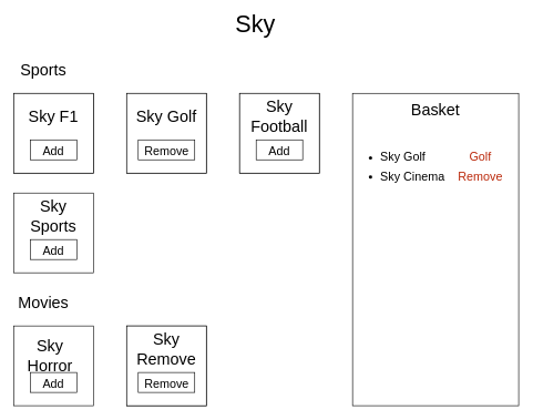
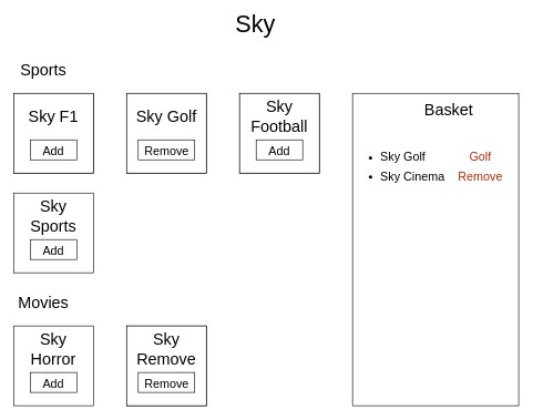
  <mxCell id="0" />
  <mxCell id="1" parent="0" />
  <mxCell id="2" value="&lt;font style=&quot;font-size: 36px;&quot;&gt;Sky&lt;/font&gt;" style="text;html=1;strokeColor=none;fillColor=none;align=center;verticalAlign=middle;whiteSpace=wrap;rounded=0;" vertex="1" parent="1"><mxGeometry x="354" y="20" width="60" height="30" as="geometry" /></mxCell>
  <mxCell id="3" value="&lt;font style=&quot;font-size: 24px;&quot;&gt;Sports&lt;/font&gt;" style="text;html=1;strokeColor=none;fillColor=none;align=center;verticalAlign=middle;whiteSpace=wrap;rounded=0;fontSize=24;" vertex="1" parent="1"><mxGeometry x="20" y="90" width="90" height="30" as="geometry" /></mxCell>
  <mxCell id="4" value="&lt;font style=&quot;font-size: 24px;&quot;&gt;Movies&lt;/font&gt;" style="text;html=1;strokeColor=none;fillColor=none;align=center;verticalAlign=middle;whiteSpace=wrap;rounded=0;fontSize=24;" vertex="1" parent="1"><mxGeometry x="20" y="440" width="90" height="30" as="geometry" /></mxCell>
  <mxCell id="5" value="" style="group" vertex="1" connectable="0" parent="1"><mxGeometry x="20" y="140" width="120" height="120" as="geometry" /></mxCell>
  <mxCell id="6" value="" style="rounded=0;whiteSpace=wrap;html=1;fontSize=24;" vertex="1" parent="5"><mxGeometry width="120" height="120" as="geometry" /></mxCell>
  <mxCell id="7" value="&lt;font style=&quot;font-size: 18px;&quot;&gt;Add&lt;/font&gt;" style="rounded=0;whiteSpace=wrap;html=1;fontSize=24;" vertex="1" parent="5"><mxGeometry x="25" y="70" width="70" height="30" as="geometry" /></mxCell>
  <mxCell id="8" value="Sky F1" style="text;html=1;strokeColor=none;fillColor=none;align=center;verticalAlign=middle;whiteSpace=wrap;rounded=0;fontSize=24;" vertex="1" parent="5"><mxGeometry y="20" width="120" height="30" as="geometry" /></mxCell>
  <mxCell id="9" value="" style="group" vertex="1" connectable="0" parent="1"><mxGeometry x="20" y="140" width="120" height="120" as="geometry" /></mxCell>
  <mxCell id="10" value="" style="rounded=0;whiteSpace=wrap;html=1;fontSize=24;" vertex="1" parent="9"><mxGeometry width="120" height="120" as="geometry" /></mxCell>
  <mxCell id="11" value="&lt;font style=&quot;font-size: 18px;&quot;&gt;Add&lt;/font&gt;" style="rounded=0;whiteSpace=wrap;html=1;fontSize=24;" vertex="1" parent="9"><mxGeometry x="25" y="70" width="70" height="30" as="geometry" /></mxCell>
  <mxCell id="12" value="Sky F1" style="text;html=1;strokeColor=none;fillColor=none;align=center;verticalAlign=middle;whiteSpace=wrap;rounded=0;fontSize=24;" vertex="1" parent="9"><mxGeometry y="20" width="120" height="30" as="geometry" /></mxCell>
  <mxCell id="13" value="" style="group" vertex="1" connectable="0" parent="1"><mxGeometry x="190" y="140" width="120" height="120" as="geometry" /></mxCell>
  <mxCell id="14" value="" style="rounded=0;whiteSpace=wrap;html=1;fontSize=24;" vertex="1" parent="13"><mxGeometry width="120" height="120" as="geometry" /></mxCell>
  <mxCell id="15" value="&lt;font style=&quot;font-size: 18px;&quot;&gt;Add&lt;/font&gt;" style="rounded=0;whiteSpace=wrap;html=1;fontSize=24;" vertex="1" parent="13"><mxGeometry x="25" y="70" width="70" height="30" as="geometry" /></mxCell>
  <mxCell id="16" value="Sky F1" style="text;html=1;strokeColor=none;fillColor=none;align=center;verticalAlign=middle;whiteSpace=wrap;rounded=0;fontSize=24;" vertex="1" parent="13"><mxGeometry y="20" width="120" height="30" as="geometry" /></mxCell>
  <mxCell id="17" value="" style="group" vertex="1" connectable="0" parent="13"><mxGeometry width="120" height="120" as="geometry" /></mxCell>
  <mxCell id="18" value="" style="rounded=0;whiteSpace=wrap;html=1;fontSize=24;" vertex="1" parent="17"><mxGeometry width="120" height="120" as="geometry" /></mxCell>
  <mxCell id="19" value="&lt;font style=&quot;font-size: 18px;&quot;&gt;Remove&lt;/font&gt;" style="rounded=0;whiteSpace=wrap;html=1;fontSize=24;" vertex="1" parent="17"><mxGeometry x="17.5" y="70" width="85" height="30" as="geometry" /></mxCell>
  <mxCell id="20" value="Sky Golf" style="text;html=1;strokeColor=none;fillColor=none;align=center;verticalAlign=middle;whiteSpace=wrap;rounded=0;fontSize=24;" vertex="1" parent="17"><mxGeometry y="20" width="120" height="30" as="geometry" /></mxCell>
  <mxCell id="21" value="" style="group" vertex="1" connectable="0" parent="1"><mxGeometry x="360" y="140" width="120" height="120" as="geometry" /></mxCell>
  <mxCell id="22" value="" style="rounded=0;whiteSpace=wrap;html=1;fontSize=24;" vertex="1" parent="21"><mxGeometry width="120" height="120" as="geometry" /></mxCell>
  <mxCell id="23" value="&lt;font style=&quot;font-size: 18px;&quot;&gt;Add&lt;/font&gt;" style="rounded=0;whiteSpace=wrap;html=1;fontSize=24;" vertex="1" parent="21"><mxGeometry x="25" y="70" width="70" height="30" as="geometry" /></mxCell>
  <mxCell id="24" value="Sky F1" style="text;html=1;strokeColor=none;fillColor=none;align=center;verticalAlign=middle;whiteSpace=wrap;rounded=0;fontSize=24;" vertex="1" parent="21"><mxGeometry y="20" width="120" height="30" as="geometry" /></mxCell>
  <mxCell id="25" value="" style="group" vertex="1" connectable="0" parent="1"><mxGeometry x="360" y="140" width="120" height="120" as="geometry" /></mxCell>
  <mxCell id="26" value="" style="rounded=0;whiteSpace=wrap;html=1;fontSize=24;" vertex="1" parent="25"><mxGeometry width="120" height="120" as="geometry" /></mxCell>
  <mxCell id="27" value="&lt;font style=&quot;font-size: 18px;&quot;&gt;Add&lt;/font&gt;" style="rounded=0;whiteSpace=wrap;html=1;fontSize=24;" vertex="1" parent="25"><mxGeometry x="25" y="70" width="70" height="30" as="geometry" /></mxCell>
  <mxCell id="28" value="Sky Football" style="text;html=1;strokeColor=none;fillColor=none;align=center;verticalAlign=middle;whiteSpace=wrap;rounded=0;fontSize=24;" vertex="1" parent="25"><mxGeometry y="20" width="120" height="30" as="geometry" /></mxCell>
  <mxCell id="29" value="" style="group" vertex="1" connectable="0" parent="1"><mxGeometry x="20" y="490" width="120" height="120" as="geometry" /></mxCell>
  <mxCell id="30" value="" style="rounded=0;whiteSpace=wrap;html=1;fontSize=24;" vertex="1" parent="29"><mxGeometry width="120" height="120" as="geometry" /></mxCell>
  <mxCell id="31" value="&lt;font style=&quot;font-size: 18px;&quot;&gt;Add&lt;/font&gt;" style="rounded=0;whiteSpace=wrap;html=1;fontSize=24;" vertex="1" parent="29"><mxGeometry x="25" y="70" width="70" height="30" as="geometry" /></mxCell>
- <mxCell id="32" value="Sky Horror" style="text;html=1;strokeColor=none;fillColor=none;align=center;verticalAlign=middle;whiteSpace=wrap;rounded=0;fontSize=24;" vertex="1" parent="29"><mxGeometry x="5" y="30" width="100" height="30" as="geometry" /></mxCell>
+ <mxCell id="32" value="Sky Horror" style="text;html=1;strokeColor=none;fillColor=none;align=center;verticalAlign=middle;whiteSpace=wrap;rounded=0;fontSize=24;" vertex="1" parent="29"><mxGeometry x="10" y="20" width="100" height="30" as="geometry" /></mxCell>
  <mxCell id="33" value="" style="group" vertex="1" connectable="0" parent="1"><mxGeometry x="20" y="290" width="120" height="120" as="geometry" /></mxCell>
  <mxCell id="34" value="" style="rounded=0;whiteSpace=wrap;html=1;fontSize=24;" vertex="1" parent="33"><mxGeometry width="120" height="120" as="geometry" /></mxCell>
  <mxCell id="35" value="&lt;font style=&quot;font-size: 18px;&quot;&gt;Add&lt;/font&gt;" style="rounded=0;whiteSpace=wrap;html=1;fontSize=24;" vertex="1" parent="33"><mxGeometry x="25" y="70" width="70" height="30" as="geometry" /></mxCell>
  <mxCell id="36" value="Sky Sports" style="text;html=1;strokeColor=none;fillColor=none;align=center;verticalAlign=middle;whiteSpace=wrap;rounded=0;fontSize=24;" vertex="1" parent="33"><mxGeometry x="10" y="20" width="100" height="30" as="geometry" /></mxCell>
  <mxCell id="37" value="" style="group" vertex="1" connectable="0" parent="1"><mxGeometry x="190" y="490" width="120" height="120" as="geometry" /></mxCell>
  <mxCell id="38" value="" style="rounded=0;whiteSpace=wrap;html=1;fontSize=24;" vertex="1" parent="37"><mxGeometry width="120" height="120" as="geometry" /></mxCell>
  <mxCell id="39" value="&lt;font style=&quot;font-size: 18px;&quot;&gt;Add&lt;/font&gt;" style="rounded=0;whiteSpace=wrap;html=1;fontSize=24;" vertex="1" parent="37"><mxGeometry x="25" y="70" width="70" height="30" as="geometry" /></mxCell>
  <mxCell id="40" value="Sky F1" style="text;html=1;strokeColor=none;fillColor=none;align=center;verticalAlign=middle;whiteSpace=wrap;rounded=0;fontSize=24;" vertex="1" parent="37"><mxGeometry y="20" width="120" height="30" as="geometry" /></mxCell>
  <mxCell id="41" value="" style="group" vertex="1" connectable="0" parent="37"><mxGeometry width="120" height="120" as="geometry" /></mxCell>
  <mxCell id="42" value="" style="rounded=0;whiteSpace=wrap;html=1;fontSize=24;" vertex="1" parent="41"><mxGeometry width="120" height="120" as="geometry" /></mxCell>
  <mxCell id="43" value="&lt;font style=&quot;font-size: 18px;&quot;&gt;Remove&lt;/font&gt;" style="rounded=0;whiteSpace=wrap;html=1;fontSize=24;" vertex="1" parent="41"><mxGeometry x="17.5" y="70" width="85" height="30" as="geometry" /></mxCell>
  <mxCell id="44" value="Sky Remove" style="text;html=1;strokeColor=none;fillColor=none;align=center;verticalAlign=middle;whiteSpace=wrap;rounded=0;fontSize=24;" vertex="1" parent="41"><mxGeometry y="20" width="120" height="30" as="geometry" /></mxCell>
  <mxCell id="45" value="" style="rounded=0;whiteSpace=wrap;html=1;fontSize=18;" vertex="1" parent="1"><mxGeometry x="530" y="140" width="250" height="470" as="geometry" /></mxCell>
- <mxCell id="46" value="&lt;font style=&quot;font-size: 24px;&quot;&gt;Basket&lt;/font&gt;" style="text;html=1;strokeColor=none;fillColor=none;align=center;verticalAlign=middle;whiteSpace=wrap;rounded=0;fontSize=18;" vertex="1" parent="1"><mxGeometry x="625" y="150" width="60" height="30" as="geometry" /></mxCell>
+ <mxCell id="46" value="&lt;font style=&quot;font-size: 24px;&quot;&gt;Basket&lt;/font&gt;" style="text;html=1;strokeColor=none;fillColor=none;align=center;verticalAlign=middle;whiteSpace=wrap;rounded=0;fontSize=18;" vertex="1" parent="1"><mxGeometry x="645" y="150" width="60" height="30" as="geometry" /></mxCell>
  <mxCell id="47" value="&lt;ul style=&quot;font-size: 18px; line-height: 160%;&quot;&gt;&lt;li&gt;Sky Golf&lt;/li&gt;&lt;li&gt;Sky Cinema&lt;/li&gt;&lt;/ul&gt;" style="text;html=1;strokeColor=none;fillColor=none;align=left;verticalAlign=middle;whiteSpace=wrap;rounded=0;fontSize=24;" vertex="1" parent="1"><mxGeometry x="530" y="200" width="150" height="100" as="geometry" /></mxCell>
  <mxCell id="48" value="&lt;p style=&quot;line-height: 160%;&quot;&gt;&lt;font color=&quot;#ba2709&quot;&gt;Golf&lt;br&gt;Remove&lt;/font&gt;&lt;/p&gt;" style="text;html=1;strokeColor=none;fillColor=none;align=center;verticalAlign=middle;whiteSpace=wrap;rounded=0;fontSize=18;" vertex="1" parent="1"><mxGeometry x="665" y="215" width="115" height="70" as="geometry" /></mxCell>
